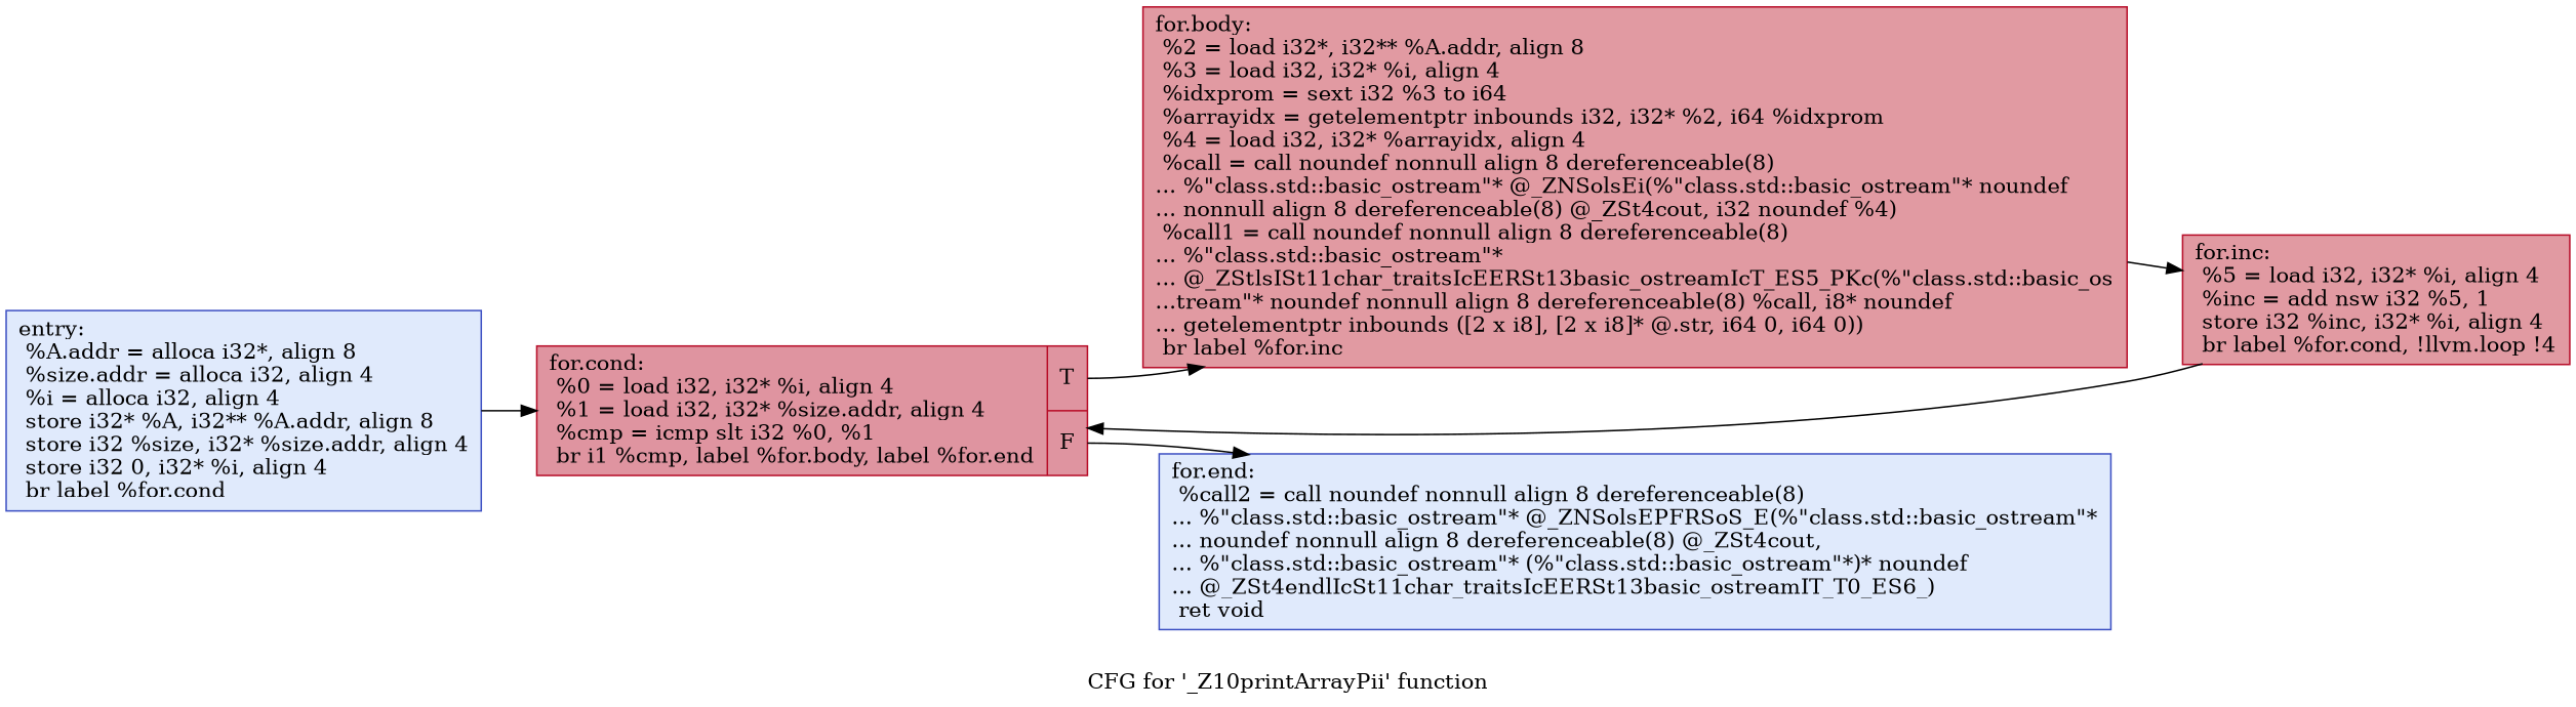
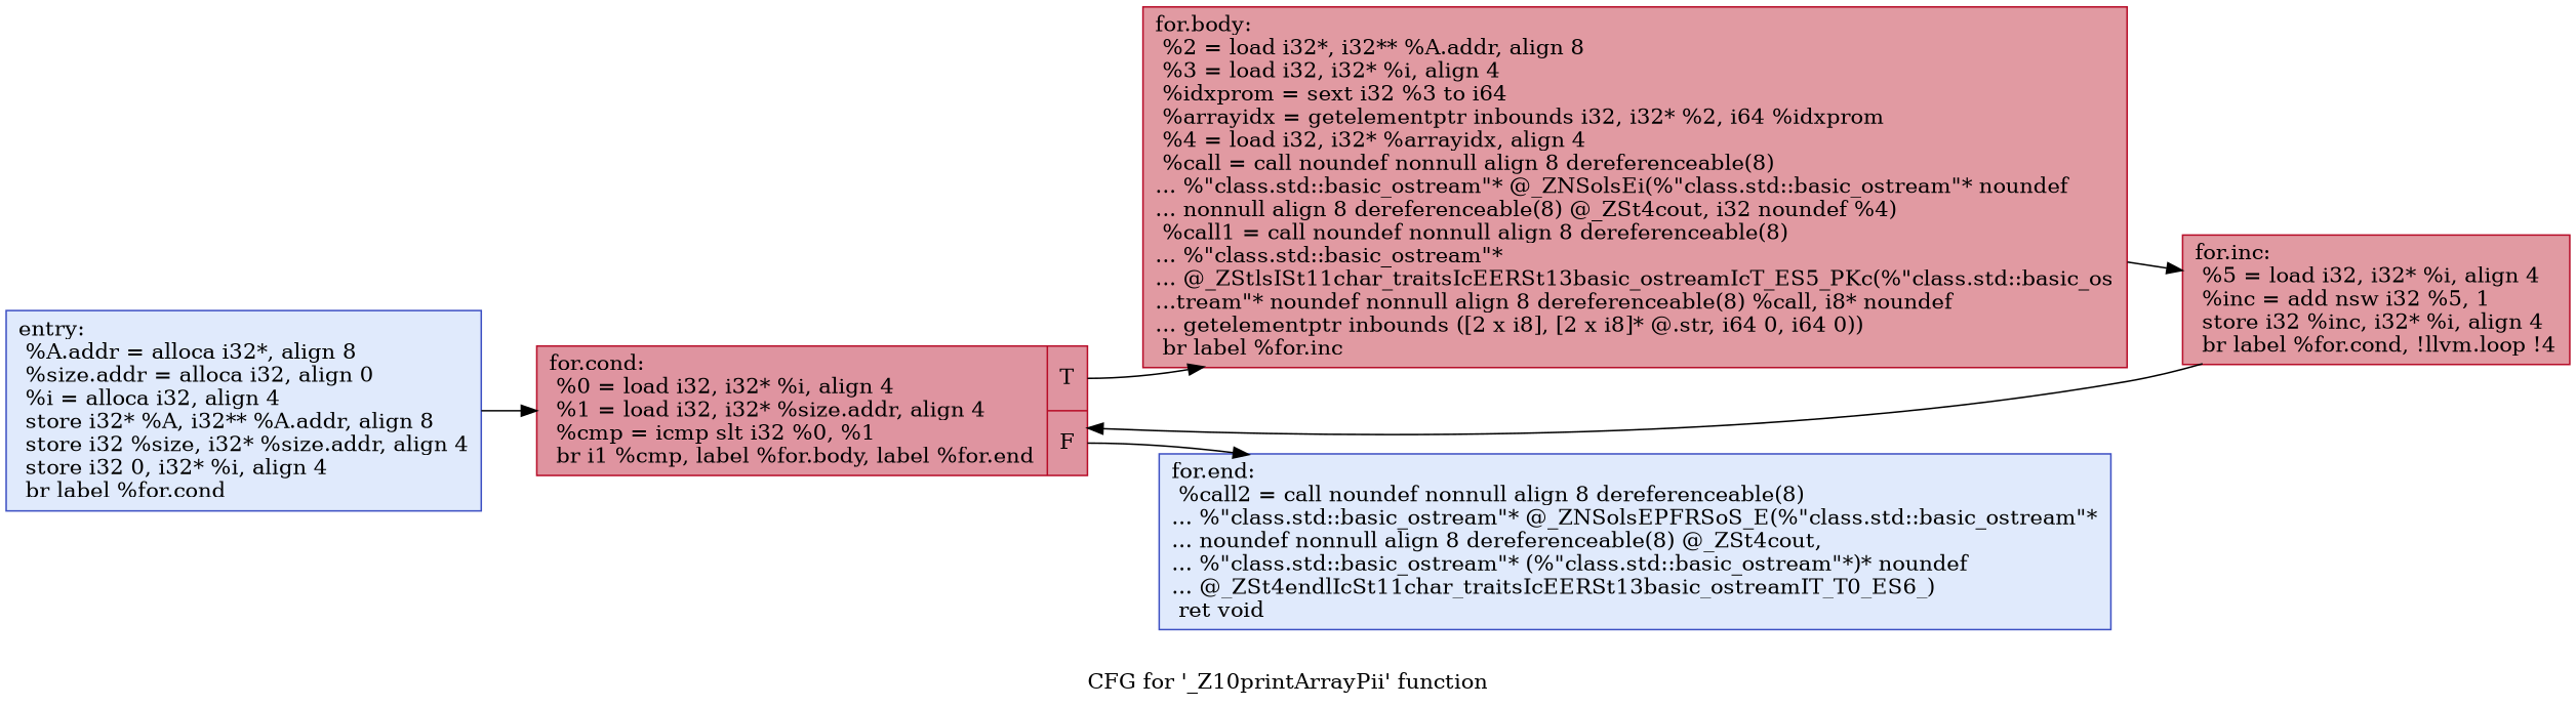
  digraph {
    label="CFG for '_Z10printArrayPii' function"
    rankdir=LR
    fontname="DejaVu Serif"
    node [color="#b70d28ff" fillcolor="#b9d0f970" shape=record style=filled fontname="DejaVu Serif"]
    edge [fontname="DejaVu Serif"]
-   n1 [color="#3d50c3ff" label="{entry:\l  %A.addr = alloca i32*, align 8\l  %size.addr = alloca i32, align 4\l  %i = alloca i32, align 4\l  store i32* %A, i32** %A.addr, align 8\l  store i32 %size, i32* %size.addr, align 4\l  store i32 0, i32* %i, align 4\l  br label %for.cond\l}"]
+   n1 [color="#3d50c3ff" label="{entry:\l  %A.addr = alloca i32*, align 8\l  %size.addr = alloca i32, align 0\l  %i = alloca i32, align 4\l  store i32* %A, i32** %A.addr, align 8\l  store i32 %size, i32* %size.addr, align 4\l  store i32 0, i32* %i, align 4\l  br label %for.cond\l}"]
    n2 [fillcolor="#b70d2870" label="{for.cond:                                         \l  %0 = load i32, i32* %i, align 4\l  %1 = load i32, i32* %size.addr, align 4\l  %cmp = icmp slt i32 %0, %1\l  br i1 %cmp, label %for.body, label %for.end\l|{<s0>T|<s1>F}}"]
    n3 [fillcolor="#bb1b2c70" label="{for.body:                                         \l  %2 = load i32*, i32** %A.addr, align 8\l  %3 = load i32, i32* %i, align 4\l  %idxprom = sext i32 %3 to i64\l  %arrayidx = getelementptr inbounds i32, i32* %2, i64 %idxprom\l  %4 = load i32, i32* %arrayidx, align 4\l  %call = call noundef nonnull align 8 dereferenceable(8)\l... %\"class.std::basic_ostream\"* @_ZNSolsEi(%\"class.std::basic_ostream\"* noundef\l... nonnull align 8 dereferenceable(8) @_ZSt4cout, i32 noundef %4)\l  %call1 = call noundef nonnull align 8 dereferenceable(8)\l... %\"class.std::basic_ostream\"*\l... @_ZStlsISt11char_traitsIcEERSt13basic_ostreamIcT_ES5_PKc(%\"class.std::basic_os\l...tream\"* noundef nonnull align 8 dereferenceable(8) %call, i8* noundef\l... getelementptr inbounds ([2 x i8], [2 x i8]* @.str, i64 0, i64 0))\l  br label %for.inc\l}"]
    n4 [color="#3d50c3ff" label="{for.end:                                          \l  %call2 = call noundef nonnull align 8 dereferenceable(8)\l... %\"class.std::basic_ostream\"* @_ZNSolsEPFRSoS_E(%\"class.std::basic_ostream\"*\l... noundef nonnull align 8 dereferenceable(8) @_ZSt4cout,\l... %\"class.std::basic_ostream\"* (%\"class.std::basic_ostream\"*)* noundef\l... @_ZSt4endlIcSt11char_traitsIcEERSt13basic_ostreamIT_T0_ES6_)\l  ret void\l}"]
    n5 [fillcolor="#bb1b2c70" label="{for.inc:                                          \l  %5 = load i32, i32* %i, align 4\l  %inc = add nsw i32 %5, 1\l  store i32 %inc, i32* %i, align 4\l  br label %for.cond, !llvm.loop !4\l}"]
    n1 -> n2
    n2 -> n3 [tailport=s0]
    n2 -> n4 [tailport=s1]
    n3 -> n5
    n5 -> n2
  }
